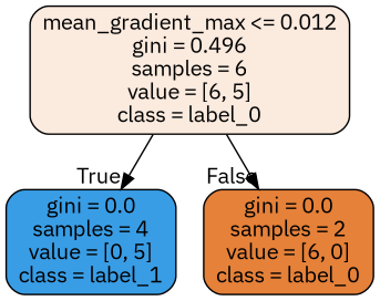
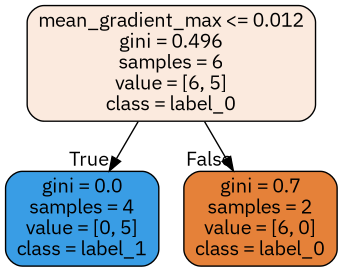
  digraph {
    fontname="IBM Plex Sans"
    node [color=black fontname="IBM Plex Sans" shape=box style="filled, rounded"]
    edge [fontname="IBM Plex Sans" labeldistance=2.5]
    n1 [fillcolor="#fbeade" label="mean_gradient_max <= 0.012\ngini = 0.496\nsamples = 6\nvalue = [6, 5]\nclass = label_0"]
    n2 [fillcolor="#399de5" label="gini = 0.0\nsamples = 4\nvalue = [0, 5]\nclass = label_1"]
-   n3 [fillcolor="#e58139" label="gini = 0.0\nsamples = 2\nvalue = [6, 0]\nclass = label_0"]
+   n3 [fillcolor="#e58139" label="gini = 0.7\nsamples = 2\nvalue = [6, 0]\nclass = label_0"]
    n1 -> n2 [headlabel=True labelangle=45]
    n1 -> n3 [headlabel=False labelangle=-45]
  }
